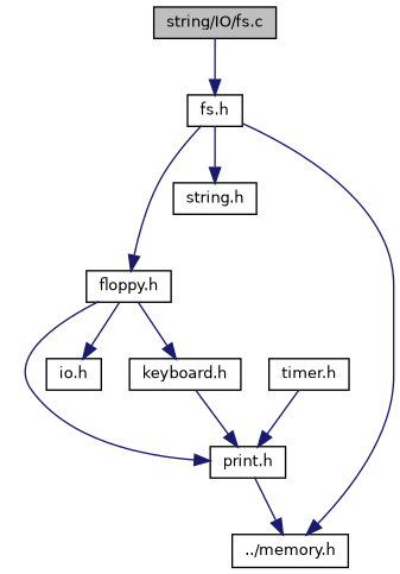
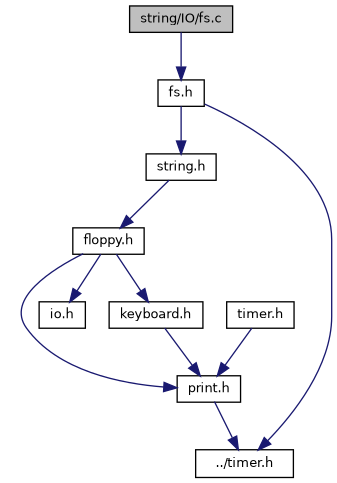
  digraph {
    node [color=black fillcolor=white fontname=Helvetica fontsize=10 shape=record style=filled]
    edge [color=midnightblue fontname=Helvetica fontsize=10 labelfontname=Helvetica labelfontsize=10 style=solid]
    n1 [fillcolor=grey75 fontcolor=black height=0.2 label="string/IO/fs.c" width=0.4]
    n2 [height=0.2 label="fs.h" width=0.4]
    n3 [height=0.2 label="floppy.h" width=0.4]
-   n4 [height=0.2 label="../memory.h" width=0.4]
+   n4 [height=0.2 label="../timer.h" width=0.4]
    n5 [height=0.2 label="string.h" width=0.4]
    n6 [height=0.2 label="print.h" width=0.4]
    n7 [height=0.2 label="io.h" width=0.4]
    n8 [height=0.2 label="keyboard.h" width=0.4]
    n9 [height=0.2 label="timer.h" width=0.4]
    n1 -> n2
-   n2 -> n3
+   n5 -> n3
    n2 -> n4
    n2 -> n5
    n3 -> n6
    n3 -> n7
    n3 -> n8
    n6 -> n4
    n8 -> n6
    n9 -> n6
  }
